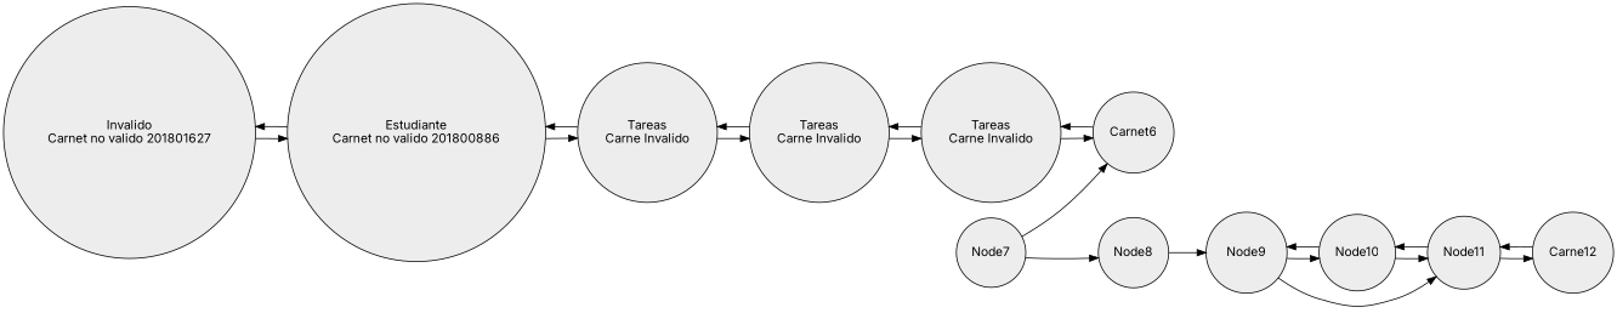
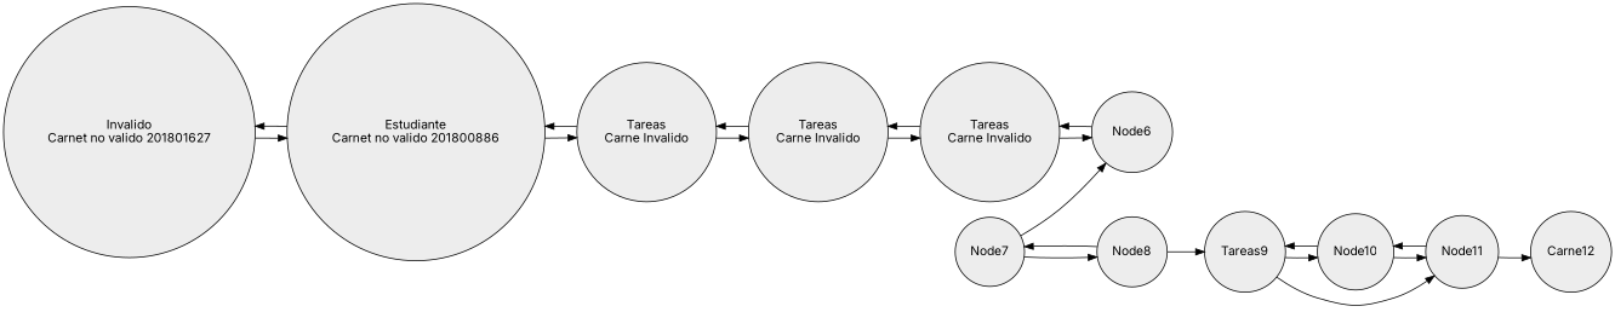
  digraph {
    fontname=Inter
    rankdir=LR
    node [color=black fillcolor=gray93 fontname=Inter shape=circle style=filled]
    edge [fontname=Inter]
    n1 [label="Invalido\nCarnet no valido 201801627"]
    n2 [label="Estudiante\nCarnet no valido 201800886"]
    n3 [label="Tareas\nCarne Invalido"]
    n4 [label="Tareas\nCarne Invalido"]
    n5 [label="Tareas\nCarne Invalido"]
-   Node6 [label=Carnet6]
+   Node6
    Node7
    Node8
-   Node9
+   Node9 [label=Tareas9]
    Node10
    Node11
    n12 [label=Carne12]
    n1 -> n2
    n2 -> n1
    n2 -> n3
    n3 -> n2
    n3 -> n4
    n4 -> n3
    n4 -> n5
    n5 -> n4
    n5 -> Node6
    Node6 -> n5
    Node7 -> Node6
    Node7 -> Node8
+   Node8 -> Node7
    Node8 -> Node9
    Node9 -> Node10
    Node9 -> Node11
    Node10 -> Node9
    Node10 -> Node11
    Node11 -> Node10
    Node11 -> n12
-   n12 -> Node11
  }
